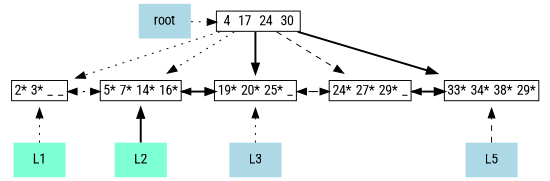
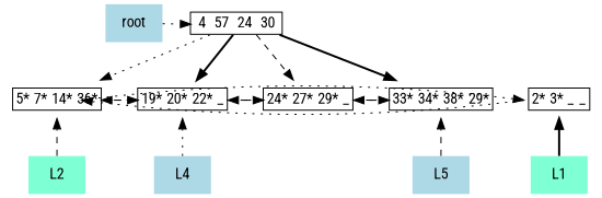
  digraph {
    fontname="Roboto Condensed"
    splines=false
    node [fontname="Roboto Condensed" shape=none]
    edge [fontname="Roboto Condensed" headport=connector2 style=dotted]
-   n1 [label=<<table border="1" cellborder="0" cellspacing="0">                     <tr>                         <td port="connector0"></td>                         <td port="key0">4</td>                         <td port="connector1"></td>                         <td port="key1">17</td>                         <td port="connector2"></td>                         <td port="key2">24</td>                         <td port="connector3"></td>                         <td port="key3">30</td>                         <td port="connector4"></td>                     </tr>                 </table>>]
+   n1 [label=<<table border="1" cellborder="0" cellspacing="0">                     <tr>                         <td port="connector0"></td>                         <td port="key0">4</td>                         <td port="connector1"></td>                         <td port="key1">57</td>                         <td port="connector2"></td>                         <td port="key2">24</td>                         <td port="connector3"></td>                         <td port="key3">30</td>                         <td port="connector4"></td>                     </tr>                 </table>>]
    n2 [color=purple fillcolor=lightblue label=root style=filled]
    n3 [label=<<table border="1" cellborder="0" cellspacing="0">                     <tr>                         <td port="key0">2*</td>                         <td port="key1">3*</td>                         <td port="key2">_</td>                         <td port="key3">_</td>                     </tr>                 </table>>]
-   n4 [label=<<table border="1" cellborder="0" cellspacing="0">                     <tr>                         <td port="key0">5*</td>                         <td port="key1">7*</td>                         <td port="key2">14*</td>                         <td port="key3">16*</td>                     </tr>                 </table>>]
-   n5 [label=<<table border="1" cellborder="0" cellspacing="0">                     <tr>                         <td port="key0">19*</td>                         <td port="key1">20*</td>                         <td port="key2">25*</td>                         <td port="key3">_</td>                     </tr>                 </table>>]
+   n4 [label=<<table border="1" cellborder="0" cellspacing="0">                     <tr>                         <td port="key0">5*</td>                         <td port="key1">7*</td>                         <td port="key2">14*</td>                         <td port="key3">36*</td>                     </tr>                 </table>>]
+   n5 [label=<<table border="1" cellborder="0" cellspacing="0">                     <tr>                         <td port="key0">19*</td>                         <td port="key1">20*</td>                         <td port="key2">22*</td>                         <td port="key3">_</td>                     </tr>                 </table>>]
    n6 [label=<<table border="1" cellborder="0" cellspacing="0">                     <tr>                         <td port="key0">24*</td>                         <td port="key1">27*</td>                         <td port="key2">29*</td>                         <td port="key3">_</td>                     </tr>                 </table>>]
    n7 [label=<<table border="1" cellborder="0" cellspacing="0">                     <tr>                         <td port="key0">33*</td>                         <td port="key1">34*</td>                         <td port="key2">38*</td>                         <td port="key3">29*</td>                     </tr>                 </table>>]
    n8 [color=red fillcolor=aquamarine label=L1 style=filled]
    n9 [color=purple fillcolor=aquamarine label=L2 style=filled]
-   n10 [color=purple fillcolor=lightblue label=L3 style=filled]
+   n10 [color=purple fillcolor=lightblue label=L4 style=filled]
    n11 [color=purple fillcolor=lightblue label=L5 style=filled]
    subgraph sub_1 {
      rank=min
      n1
      n2
    }
    subgraph sub_2 {
      rank=same
      n3
      n4
      n5
      n6
      n7
    }
    subgraph sub_3 {
      rank=max
      n8
      n9
      n10
      n11
    }
-   n1 -> n3 [tailport=connector0]
    n1 -> n4 [tailport=connector1]
    n1 -> n5 [style=bold tailport=connector2]
    n1 -> n6 [style=dashed tailport=connector3]
    n1 -> n7 [style=bold tailport=connector4]
    n2 -> n1 [headport=connector0]
    n3 -> n4 [headport=key0 tailport=key3]
    n4 -> n3 [headport=key3 tailport=key0]
-   n4 -> n5 [headport=key0 style=bold tailport=key3]
+   n4 -> n5 [headport=key0 style=dashed tailport=key3]
    n5 -> n4 [headport=key3 tailport=key0]
    n5 -> n6 [headport=key0 style=dashed tailport=key3]
    n6 -> n5 [headport=key3 style=dashed tailport=key0]
-   n6 -> n7 [headport=key0 style=bold tailport=key3]
+   n6 -> n7 [headport=key0 style=dashed tailport=key3]
    n7 -> n6 [headport=key3 style=dashed tailport=key0]
-   n8 -> n3 [headport=connector0]
-   n9 -> n4 [headport=connector0 style=bold]
+   n8 -> n3 [headport=connector0 style=bold]
+   n9 -> n4 [headport=connector0 style=dashed]
    n10 -> n5 [headport=connector0]
    n11 -> n7 [headport=connector0 style=dashed]
  }
